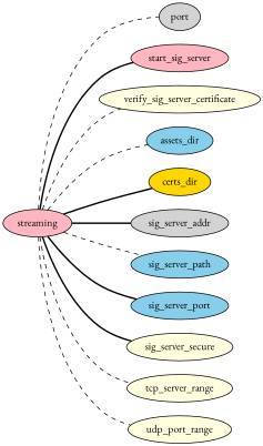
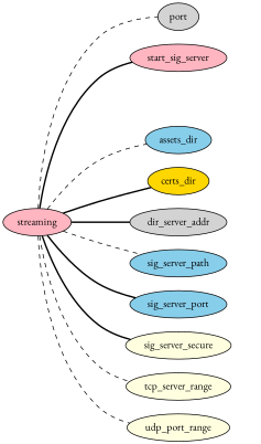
  graph {
    fontname="EB Garamond"
    rankdir=LR
    node [fillcolor=lightyellow fontname="EB Garamond" style=filled]
    edge [fontname="EB Garamond" style=dashed]
    streaming [fillcolor=lightpink]
    n2 [fillcolor=lightgrey label=port]
    start_sig_server [fillcolor=lightpink]
-   verify_sig_server_certificate
    assets_dir [fillcolor=skyblue]
    certs_dir [fillcolor=gold]
-   sig_server_addr [fillcolor=lightgrey]
+   sig_server_addr [fillcolor=lightgrey label=dir_server_addr]
    sig_server_path [fillcolor=skyblue]
    sig_server_port [fillcolor=skyblue]
    sig_server_secure
    n11 [label=tcp_server_range]
    udp_port_range
    streaming -- n2
    streaming -- start_sig_server [style=bold]
-   streaming -- verify_sig_server_certificate
    streaming -- assets_dir
    streaming -- certs_dir [style=bold]
    streaming -- sig_server_addr [style=bold]
    streaming -- sig_server_path
    streaming -- sig_server_port [style=bold]
    streaming -- sig_server_secure [style=bold]
    streaming -- n11
    streaming -- udp_port_range
  }
